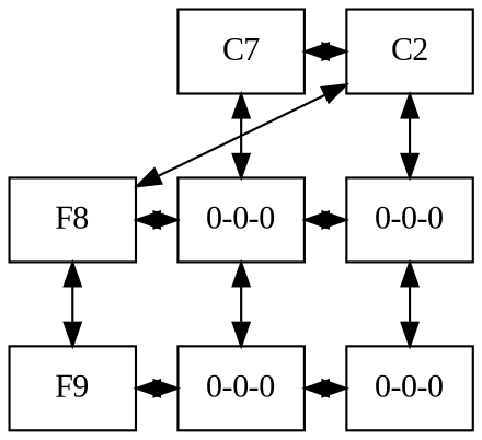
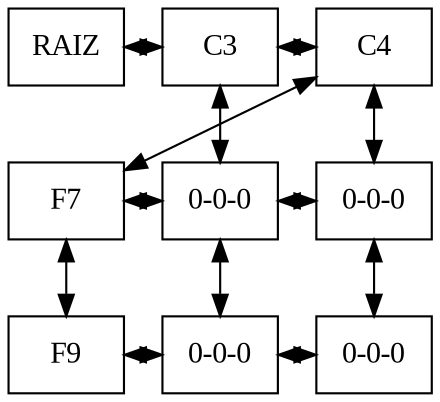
  digraph {
    fontname="Liberation Serif"
    rankdir=UD
    node [fontname="Liberation Serif" group=0 shape=box]
    edge [dir=both fontname="Liberation Serif"]
-   n2 [group=4 label=C7 rankdir=LR]
-   n3 [group=5 label=C2 rankdir=LR]
-   n4 [label=F8]
+   n1 [label=RAIZ rankdir=LR]
+   n2 [group=4 label=C3 rankdir=LR]
+   n3 [group=5 label=C4 rankdir=LR]
+   n4 [label=F7]
    n5 [group=4 label="0-0-0"]
    n6 [group=5 label="0-0-0"]
    n7 [label=F9]
    n8 [group=4 label="0-0-0"]
    n9 [group=5 label="0-0-0"]
    subgraph sub_1 {
      rank=min
+     n1
      n2
      n3
    }
    subgraph sub_2 {
      rank=same
+     n1
      n2
      n3
    }
    subgraph sub_3 {
      rank=same
      n4
      n5
      n6
    }
    subgraph sub_4 {
      rank=same
      n7
      n8
      n9
    }
+   n1 -> n2
    n2 -> n3
    n2 -> n5
    n3 -> n4
    n3 -> n6
    n4 -> n5
    n4 -> n7
    n5 -> n6
    n5 -> n8
    n6 -> n9
    n7 -> n8
    n8 -> n9
  }
